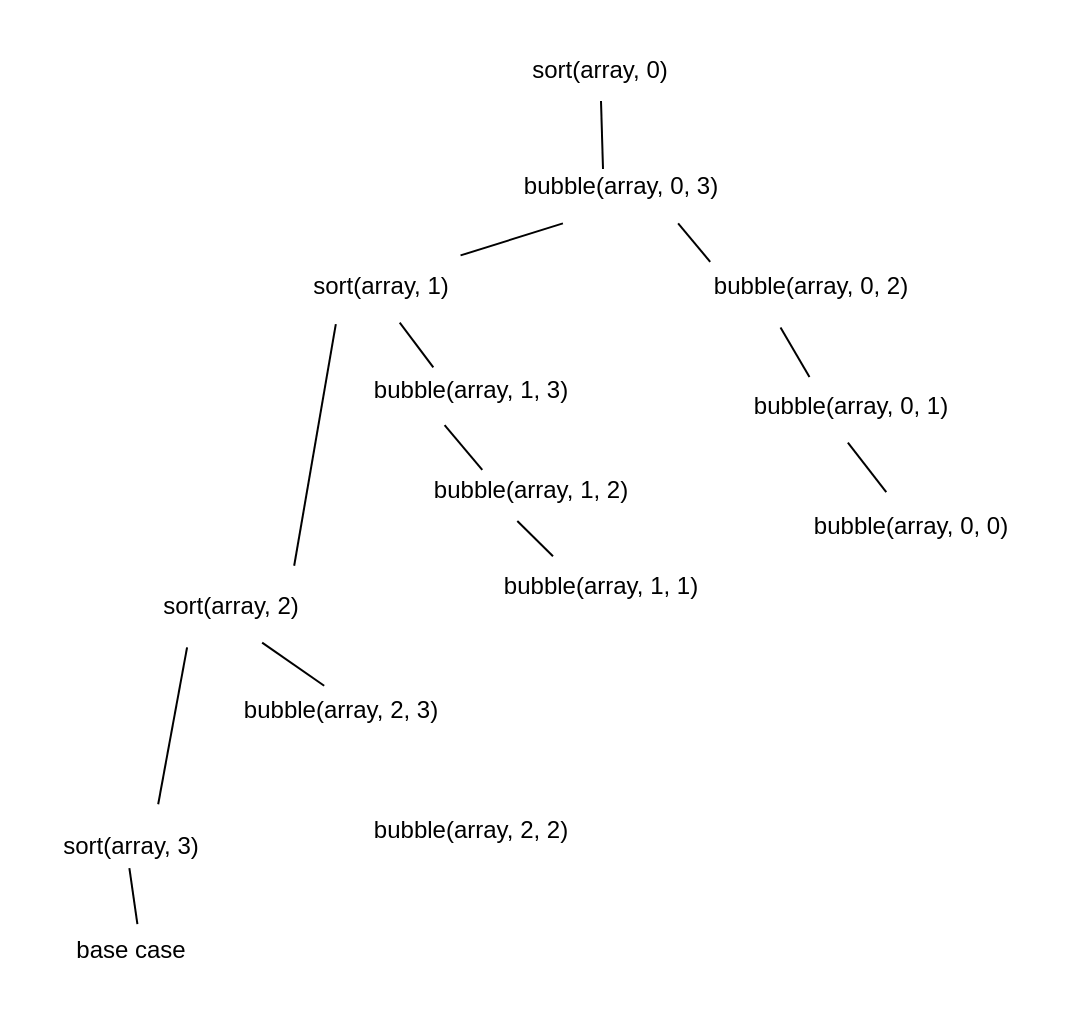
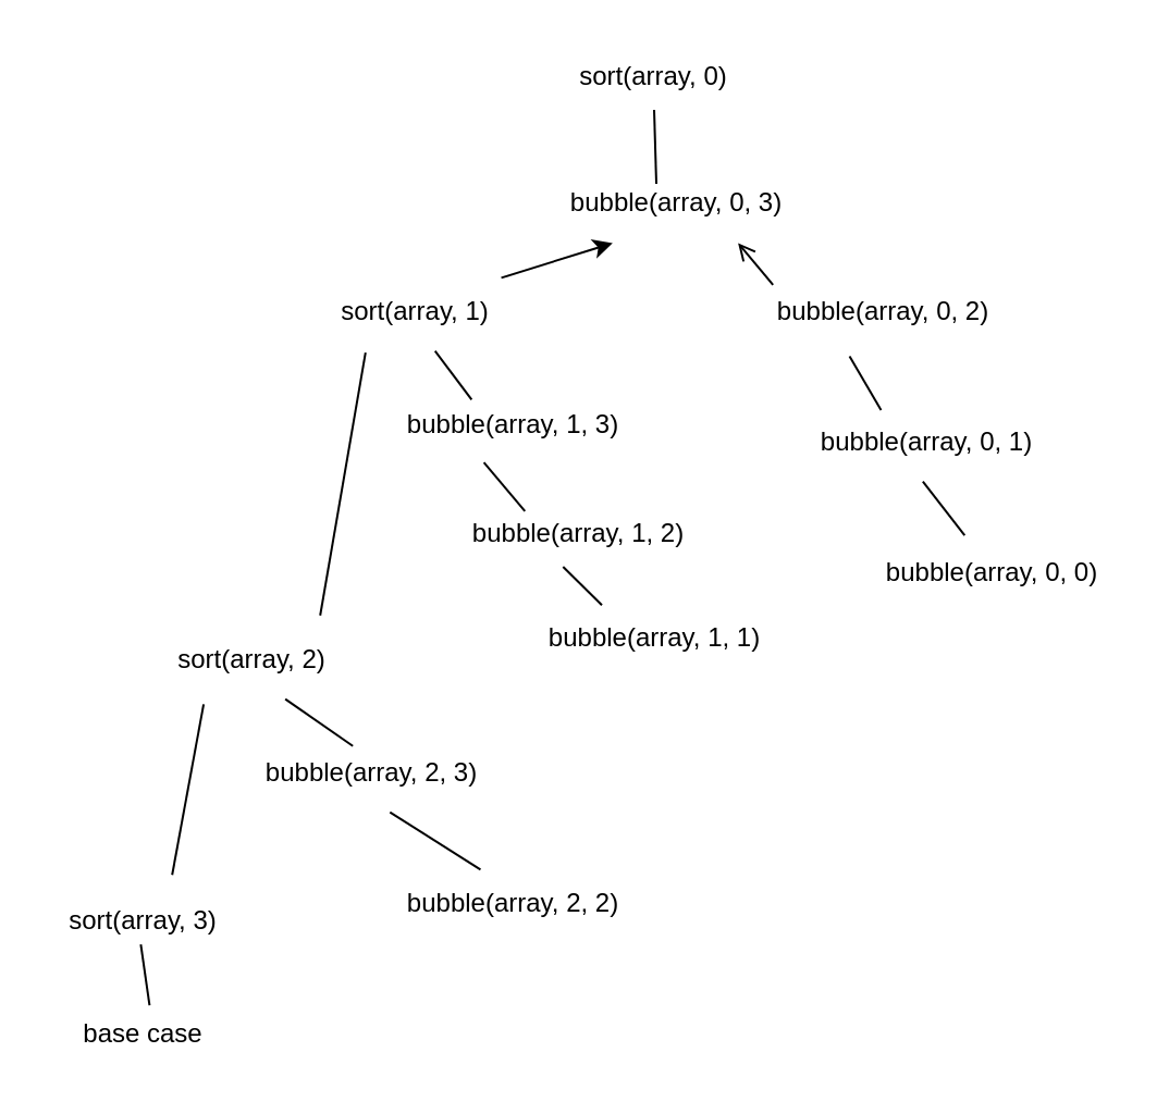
  <mxCell id="0" />
  <mxCell id="1" parent="0" />
  <mxCell id="2" value="sort(array, 0)" style="text;html=1;align=center;verticalAlign=middle;whiteSpace=wrap;rounded=0;" vertex="1" parent="1"><mxGeometry x="265" y="20" width="70" height="30" as="geometry" /></mxCell>
  <mxCell id="3" value="bubble(array, 0, 3)" style="text;html=1;align=center;verticalAlign=middle;resizable=0;points=[];autosize=1;strokeColor=none;fillColor=none;" vertex="1" parent="1"><mxGeometry x="250" y="78" width="120" height="30" as="geometry" /></mxCell>
  <mxCell id="4" value="bubble(array, 0, 2)" style="text;html=1;align=center;verticalAlign=middle;resizable=0;points=[];autosize=1;strokeColor=none;fillColor=none;" vertex="1" parent="1"><mxGeometry x="345" y="128" width="120" height="30" as="geometry" /></mxCell>
  <mxCell id="5" value="bubble(array, 0, 1)" style="text;html=1;align=center;verticalAlign=middle;resizable=0;points=[];autosize=1;strokeColor=none;fillColor=none;" vertex="1" parent="1"><mxGeometry x="365" y="188" width="120" height="30" as="geometry" /></mxCell>
  <mxCell id="6" value="bubble(array, 0, 0)" style="text;html=1;align=center;verticalAlign=middle;resizable=0;points=[];autosize=1;strokeColor=none;fillColor=none;" vertex="1" parent="1"><mxGeometry x="395" y="248" width="120" height="30" as="geometry" /></mxCell>
  <mxCell id="7" value="sort(array, 1)" style="text;html=1;align=center;verticalAlign=middle;resizable=0;points=[];autosize=1;strokeColor=none;fillColor=none;" vertex="1" parent="1"><mxGeometry x="145" y="128" width="90" height="30" as="geometry" /></mxCell>
  <mxCell id="8" value="bubble(array, 1, 3)" style="text;html=1;align=center;verticalAlign=middle;resizable=0;points=[];autosize=1;strokeColor=none;fillColor=none;" vertex="1" parent="1"><mxGeometry x="175" y="180" width="120" height="30" as="geometry" /></mxCell>
  <mxCell id="9" value="bubble(array, 1, 2)" style="text;html=1;align=center;verticalAlign=middle;resizable=0;points=[];autosize=1;strokeColor=none;fillColor=none;" vertex="1" parent="1"><mxGeometry x="205" y="230" width="120" height="30" as="geometry" /></mxCell>
  <mxCell id="10" value="bubble(array, 1, 1)" style="text;html=1;align=center;verticalAlign=middle;resizable=0;points=[];autosize=1;strokeColor=none;fillColor=none;" vertex="1" parent="1"><mxGeometry x="240" y="278" width="120" height="30" as="geometry" /></mxCell>
  <mxCell id="11" value="sort(array, 2)" style="text;html=1;align=center;verticalAlign=middle;resizable=0;points=[];autosize=1;strokeColor=none;fillColor=none;" vertex="1" parent="1"><mxGeometry x="70" y="288" width="90" height="30" as="geometry" /></mxCell>
  <mxCell id="12" value="bubble(array, 2, 3)" style="text;html=1;align=center;verticalAlign=middle;resizable=0;points=[];autosize=1;strokeColor=none;fillColor=none;" vertex="1" parent="1"><mxGeometry x="110" y="340" width="120" height="30" as="geometry" /></mxCell>
  <mxCell id="13" value="bubble(array, 2, 2)" style="text;html=1;align=center;verticalAlign=middle;resizable=0;points=[];autosize=1;strokeColor=none;fillColor=none;" vertex="1" parent="1"><mxGeometry x="175" y="400" width="120" height="30" as="geometry" /></mxCell>
  <mxCell id="14" value="sort(array, 3)" style="text;html=1;align=center;verticalAlign=middle;resizable=0;points=[];autosize=1;strokeColor=none;fillColor=none;" vertex="1" parent="1"><mxGeometry x="20" y="408" width="90" height="30" as="geometry" /></mxCell>
  <mxCell id="15" value="base case" style="text;html=1;align=center;verticalAlign=middle;resizable=0;points=[];autosize=1;strokeColor=none;fillColor=none;" vertex="1" parent="1"><mxGeometry x="25" y="460" width="80" height="30" as="geometry" /></mxCell>
  <mxCell id="16" value="" style="endArrow=none;html=1;rounded=0;entryX=0.5;entryY=1;entryDx=0;entryDy=0;exitX=0.425;exitY=0.2;exitDx=0;exitDy=0;exitPerimeter=0;" edge="1" parent="1" source="3" target="2"><mxGeometry width="50" height="50" relative="1" as="geometry"><mxPoint x="605" y="100" as="sourcePoint" /><mxPoint x="605" y="68" as="targetPoint" /></mxGeometry></mxCell>
- <mxCell id="17" value="" style="endArrow=none;html=1;rounded=0;entryX=0.738;entryY=1.107;entryDx=0;entryDy=0;entryPerimeter=0;exitX=0.08;exitY=0.08;exitDx=0;exitDy=0;exitPerimeter=0;" edge="1" parent="1" source="4" target="3"><mxGeometry width="50" height="50" relative="1" as="geometry"><mxPoint x="615" y="110" as="sourcePoint" /><mxPoint x="615" y="78" as="targetPoint" /></mxGeometry></mxCell>
+ <mxCell id="17" value="" style="endArrow=open;html=1;rounded=0;entryX=0.738;entryY=1.107;entryDx=0;entryDy=0;entryPerimeter=0;exitX=0.08;exitY=0.08;exitDx=0;exitDy=0;exitPerimeter=0;" edge="1" parent="1" source="4" target="3"><mxGeometry width="50" height="50" relative="1" as="geometry"><mxPoint x="615" y="110" as="sourcePoint" /><mxPoint x="615" y="78" as="targetPoint" /></mxGeometry></mxCell>
  <mxCell id="18" value="" style="endArrow=none;html=1;rounded=0;entryX=0.373;entryY=1.173;entryDx=0;entryDy=0;entryPerimeter=0;exitX=0.327;exitY=0;exitDx=0;exitDy=0;exitPerimeter=0;" edge="1" parent="1" source="5" target="4"><mxGeometry width="50" height="50" relative="1" as="geometry"><mxPoint x="625" y="120" as="sourcePoint" /><mxPoint x="625" y="88" as="targetPoint" /></mxGeometry></mxCell>
  <mxCell id="19" value="" style="endArrow=none;html=1;rounded=0;entryX=0.487;entryY=1.093;entryDx=0;entryDy=0;entryPerimeter=0;exitX=0.397;exitY=-0.08;exitDx=0;exitDy=0;exitPerimeter=0;" edge="1" parent="1" source="6" target="5"><mxGeometry width="50" height="50" relative="1" as="geometry"><mxPoint x="635" y="130" as="sourcePoint" /><mxPoint x="635" y="98" as="targetPoint" /></mxGeometry></mxCell>
- <mxCell id="20" value="" style="endArrow=none;html=1;rounded=0;entryX=0.258;entryY=1.107;entryDx=0;entryDy=0;entryPerimeter=0;exitX=0.942;exitY=-0.027;exitDx=0;exitDy=0;exitPerimeter=0;" edge="1" parent="1" source="7" target="3"><mxGeometry width="50" height="50" relative="1" as="geometry"><mxPoint x="645" y="140" as="sourcePoint" /><mxPoint x="645" y="108" as="targetPoint" /></mxGeometry></mxCell>
+ <mxCell id="20" value="" style="endArrow=classic;html=1;rounded=0;entryX=0.258;entryY=1.107;entryDx=0;entryDy=0;entryPerimeter=0;exitX=0.942;exitY=-0.027;exitDx=0;exitDy=0;exitPerimeter=0;" edge="1" parent="1" source="7" target="3"><mxGeometry width="50" height="50" relative="1" as="geometry"><mxPoint x="645" y="140" as="sourcePoint" /><mxPoint x="645" y="108" as="targetPoint" /></mxGeometry></mxCell>
  <mxCell id="21" value="" style="endArrow=none;html=1;rounded=0;entryX=0.604;entryY=1.093;entryDx=0;entryDy=0;entryPerimeter=0;exitX=0.343;exitY=0.107;exitDx=0;exitDy=0;exitPerimeter=0;" edge="1" parent="1" source="8" target="7"><mxGeometry width="50" height="50" relative="1" as="geometry"><mxPoint x="655" y="150" as="sourcePoint" /><mxPoint x="655" y="118" as="targetPoint" /></mxGeometry></mxCell>
  <mxCell id="22" value="" style="endArrow=none;html=1;rounded=0;entryX=0.39;entryY=1.067;entryDx=0;entryDy=0;entryPerimeter=0;exitX=0.297;exitY=0.147;exitDx=0;exitDy=0;exitPerimeter=0;" edge="1" parent="1" source="9" target="8"><mxGeometry width="50" height="50" relative="1" as="geometry"><mxPoint x="665" y="160" as="sourcePoint" /><mxPoint x="665" y="128" as="targetPoint" /></mxGeometry></mxCell>
  <mxCell id="23" value="" style="endArrow=none;html=1;rounded=0;entryX=0.443;entryY=1;entryDx=0;entryDy=0;entryPerimeter=0;exitX=0.3;exitY=-0.013;exitDx=0;exitDy=0;exitPerimeter=0;" edge="1" parent="1" source="10" target="9"><mxGeometry width="50" height="50" relative="1" as="geometry"><mxPoint x="675" y="170" as="sourcePoint" /><mxPoint x="675" y="138" as="targetPoint" /></mxGeometry></mxCell>
  <mxCell id="24" value="" style="endArrow=none;html=1;rounded=0;entryX=0.249;entryY=1.12;entryDx=0;entryDy=0;entryPerimeter=0;exitX=0.851;exitY=-0.187;exitDx=0;exitDy=0;exitPerimeter=0;" edge="1" parent="1" source="11" target="7"><mxGeometry width="50" height="50" relative="1" as="geometry"><mxPoint x="685" y="180" as="sourcePoint" /><mxPoint x="685" y="148" as="targetPoint" /></mxGeometry></mxCell>
  <mxCell id="25" value="" style="endArrow=none;html=1;rounded=0;entryX=0.673;entryY=1.093;entryDx=0;entryDy=0;entryPerimeter=0;exitX=0.43;exitY=0.08;exitDx=0;exitDy=0;exitPerimeter=0;" edge="1" parent="1" source="12" target="11"><mxGeometry width="50" height="50" relative="1" as="geometry"><mxPoint x="695" y="190" as="sourcePoint" /><mxPoint x="695" y="158" as="targetPoint" /></mxGeometry></mxCell>
+ <mxCell id="26" value="" style="endArrow=none;html=1;rounded=0;entryX=0.572;entryY=1.093;entryDx=0;entryDy=0;entryPerimeter=0;exitX=0.377;exitY=-0.027;exitDx=0;exitDy=0;exitPerimeter=0;" edge="1" parent="1" source="13" target="12"><mxGeometry width="50" height="50" relative="1" as="geometry"><mxPoint x="705" y="200" as="sourcePoint" /><mxPoint x="705" y="168" as="targetPoint" /></mxGeometry></mxCell>
  <mxCell id="27" value="" style="endArrow=none;html=1;rounded=0;entryX=0.256;entryY=1.173;entryDx=0;entryDy=0;entryPerimeter=0;exitX=0.651;exitY=-0.213;exitDx=0;exitDy=0;exitPerimeter=0;" edge="1" parent="1" source="14" target="11"><mxGeometry width="50" height="50" relative="1" as="geometry"><mxPoint x="715" y="210" as="sourcePoint" /><mxPoint x="715" y="178" as="targetPoint" /></mxGeometry></mxCell>
  <mxCell id="28" value="" style="endArrow=none;html=1;rounded=0;entryX=0.491;entryY=0.853;entryDx=0;entryDy=0;entryPerimeter=0;exitX=0.54;exitY=0.053;exitDx=0;exitDy=0;exitPerimeter=0;" edge="1" parent="1" source="15" target="14"><mxGeometry width="50" height="50" relative="1" as="geometry"><mxPoint x="725" y="220" as="sourcePoint" /><mxPoint x="725" y="188" as="targetPoint" /></mxGeometry></mxCell>
